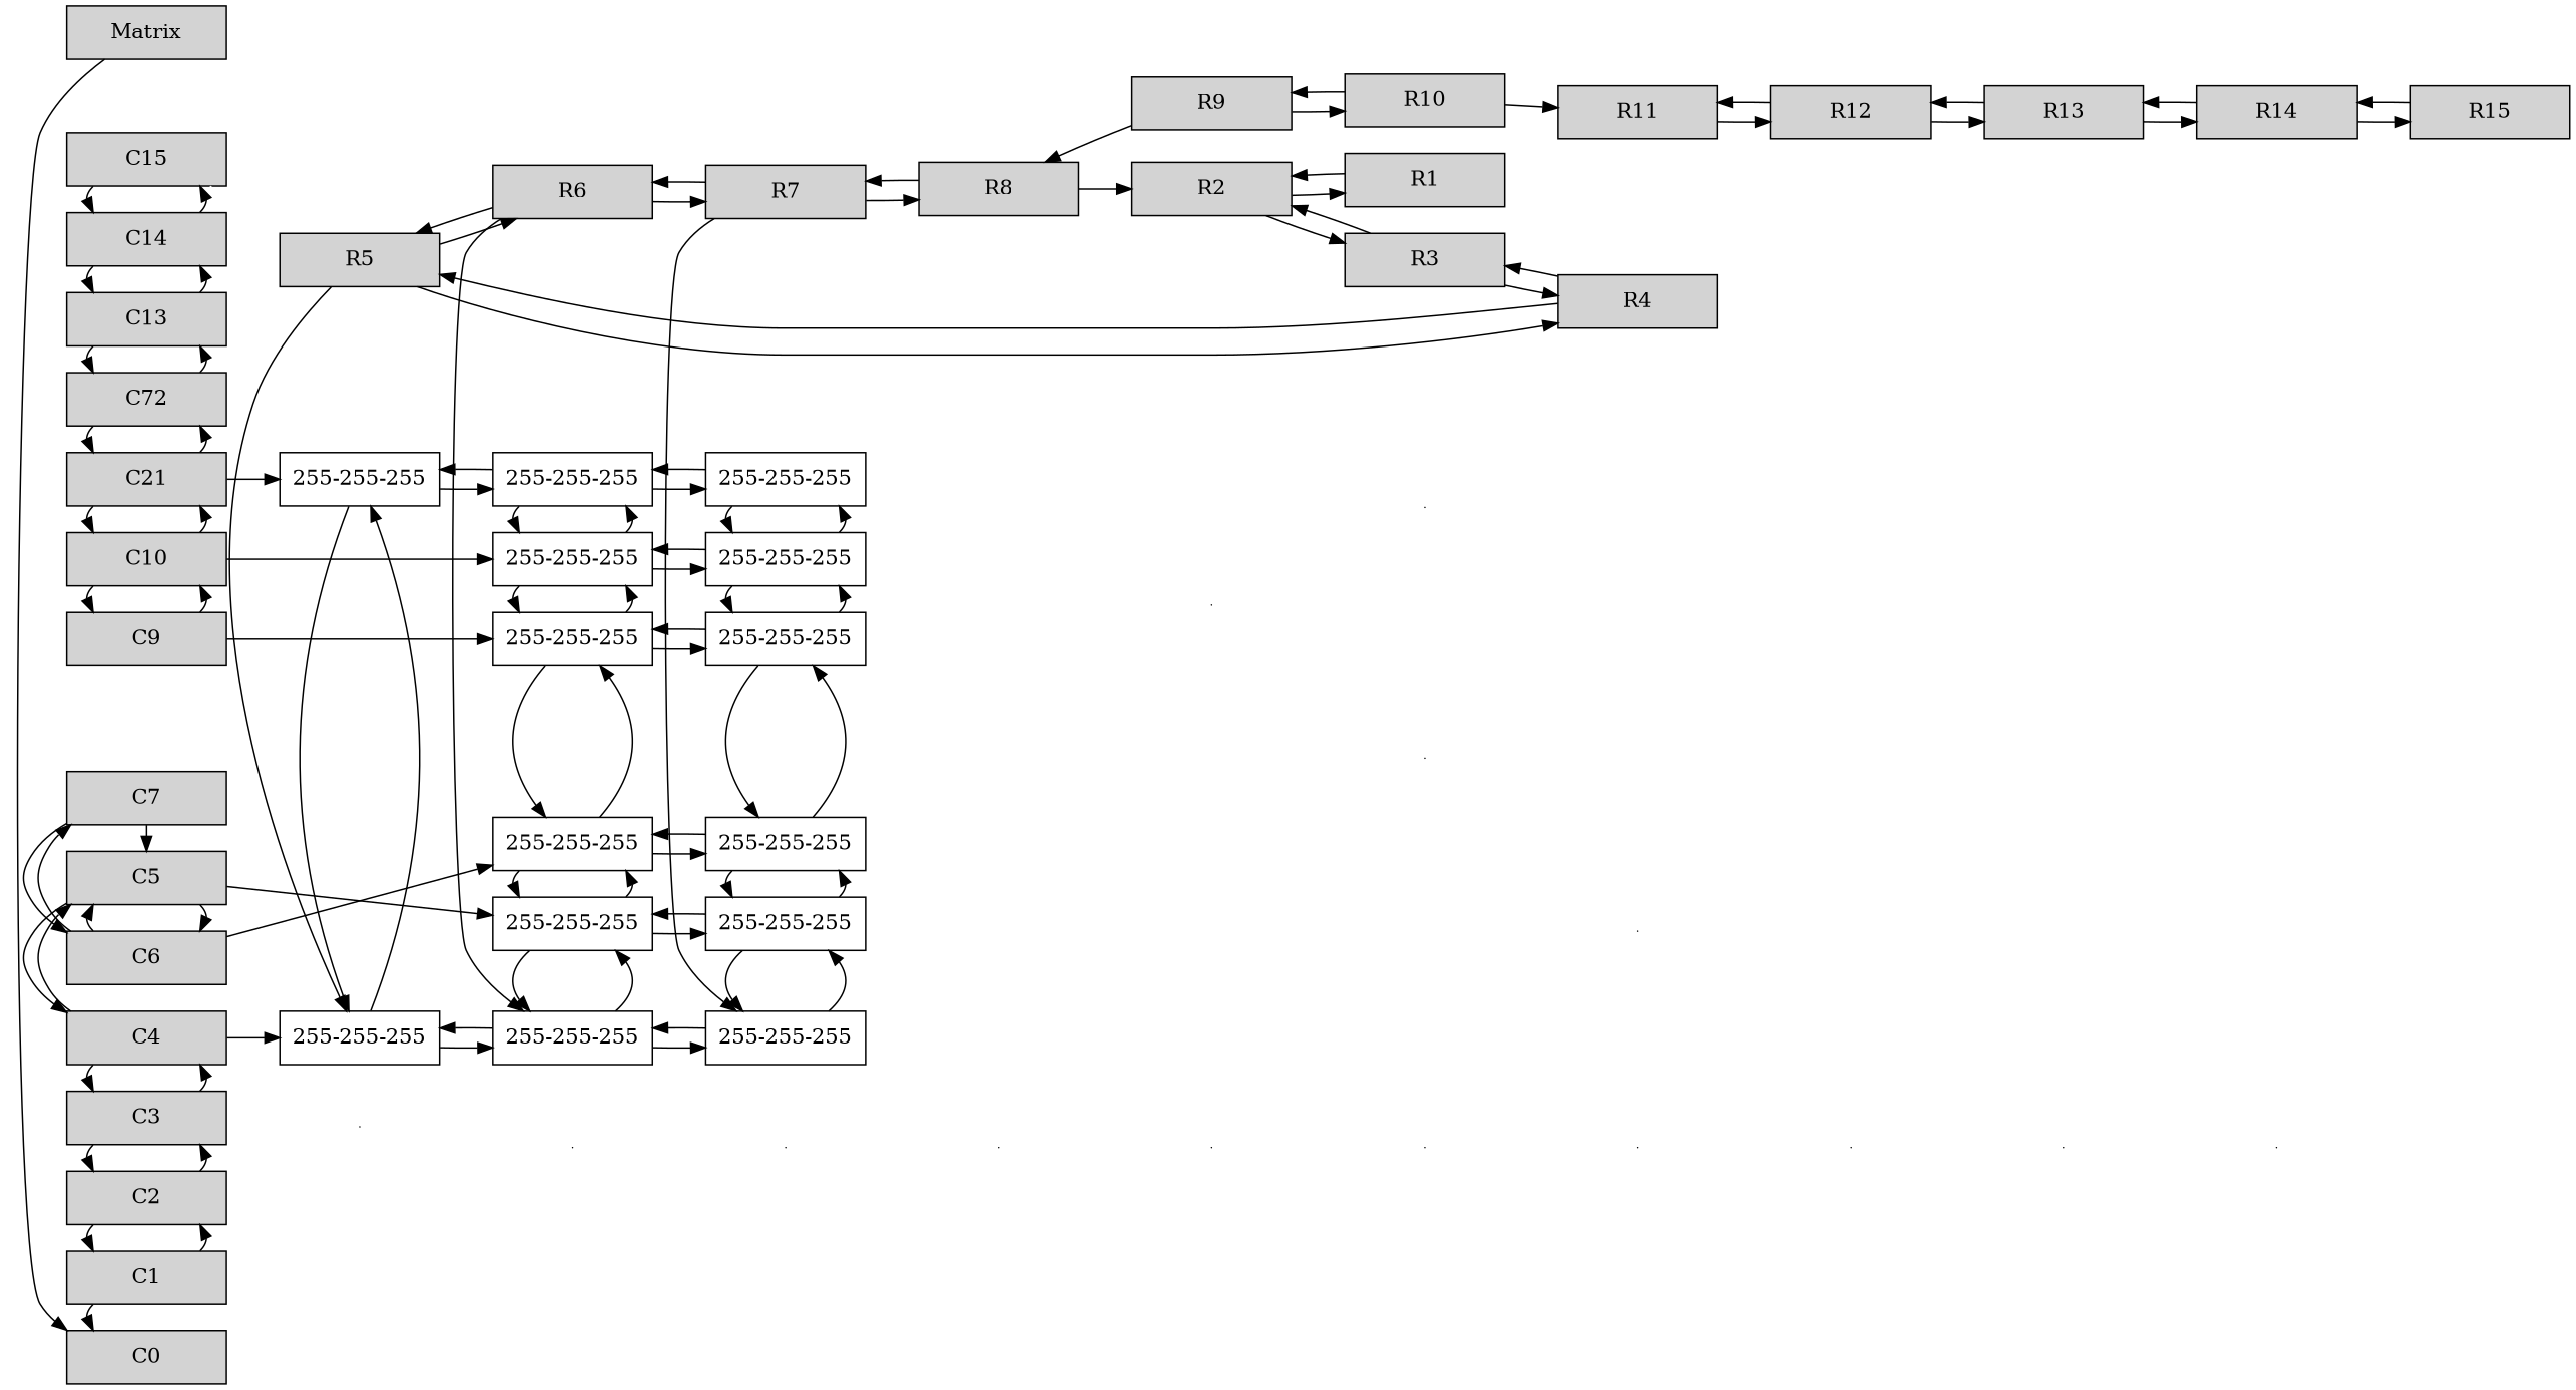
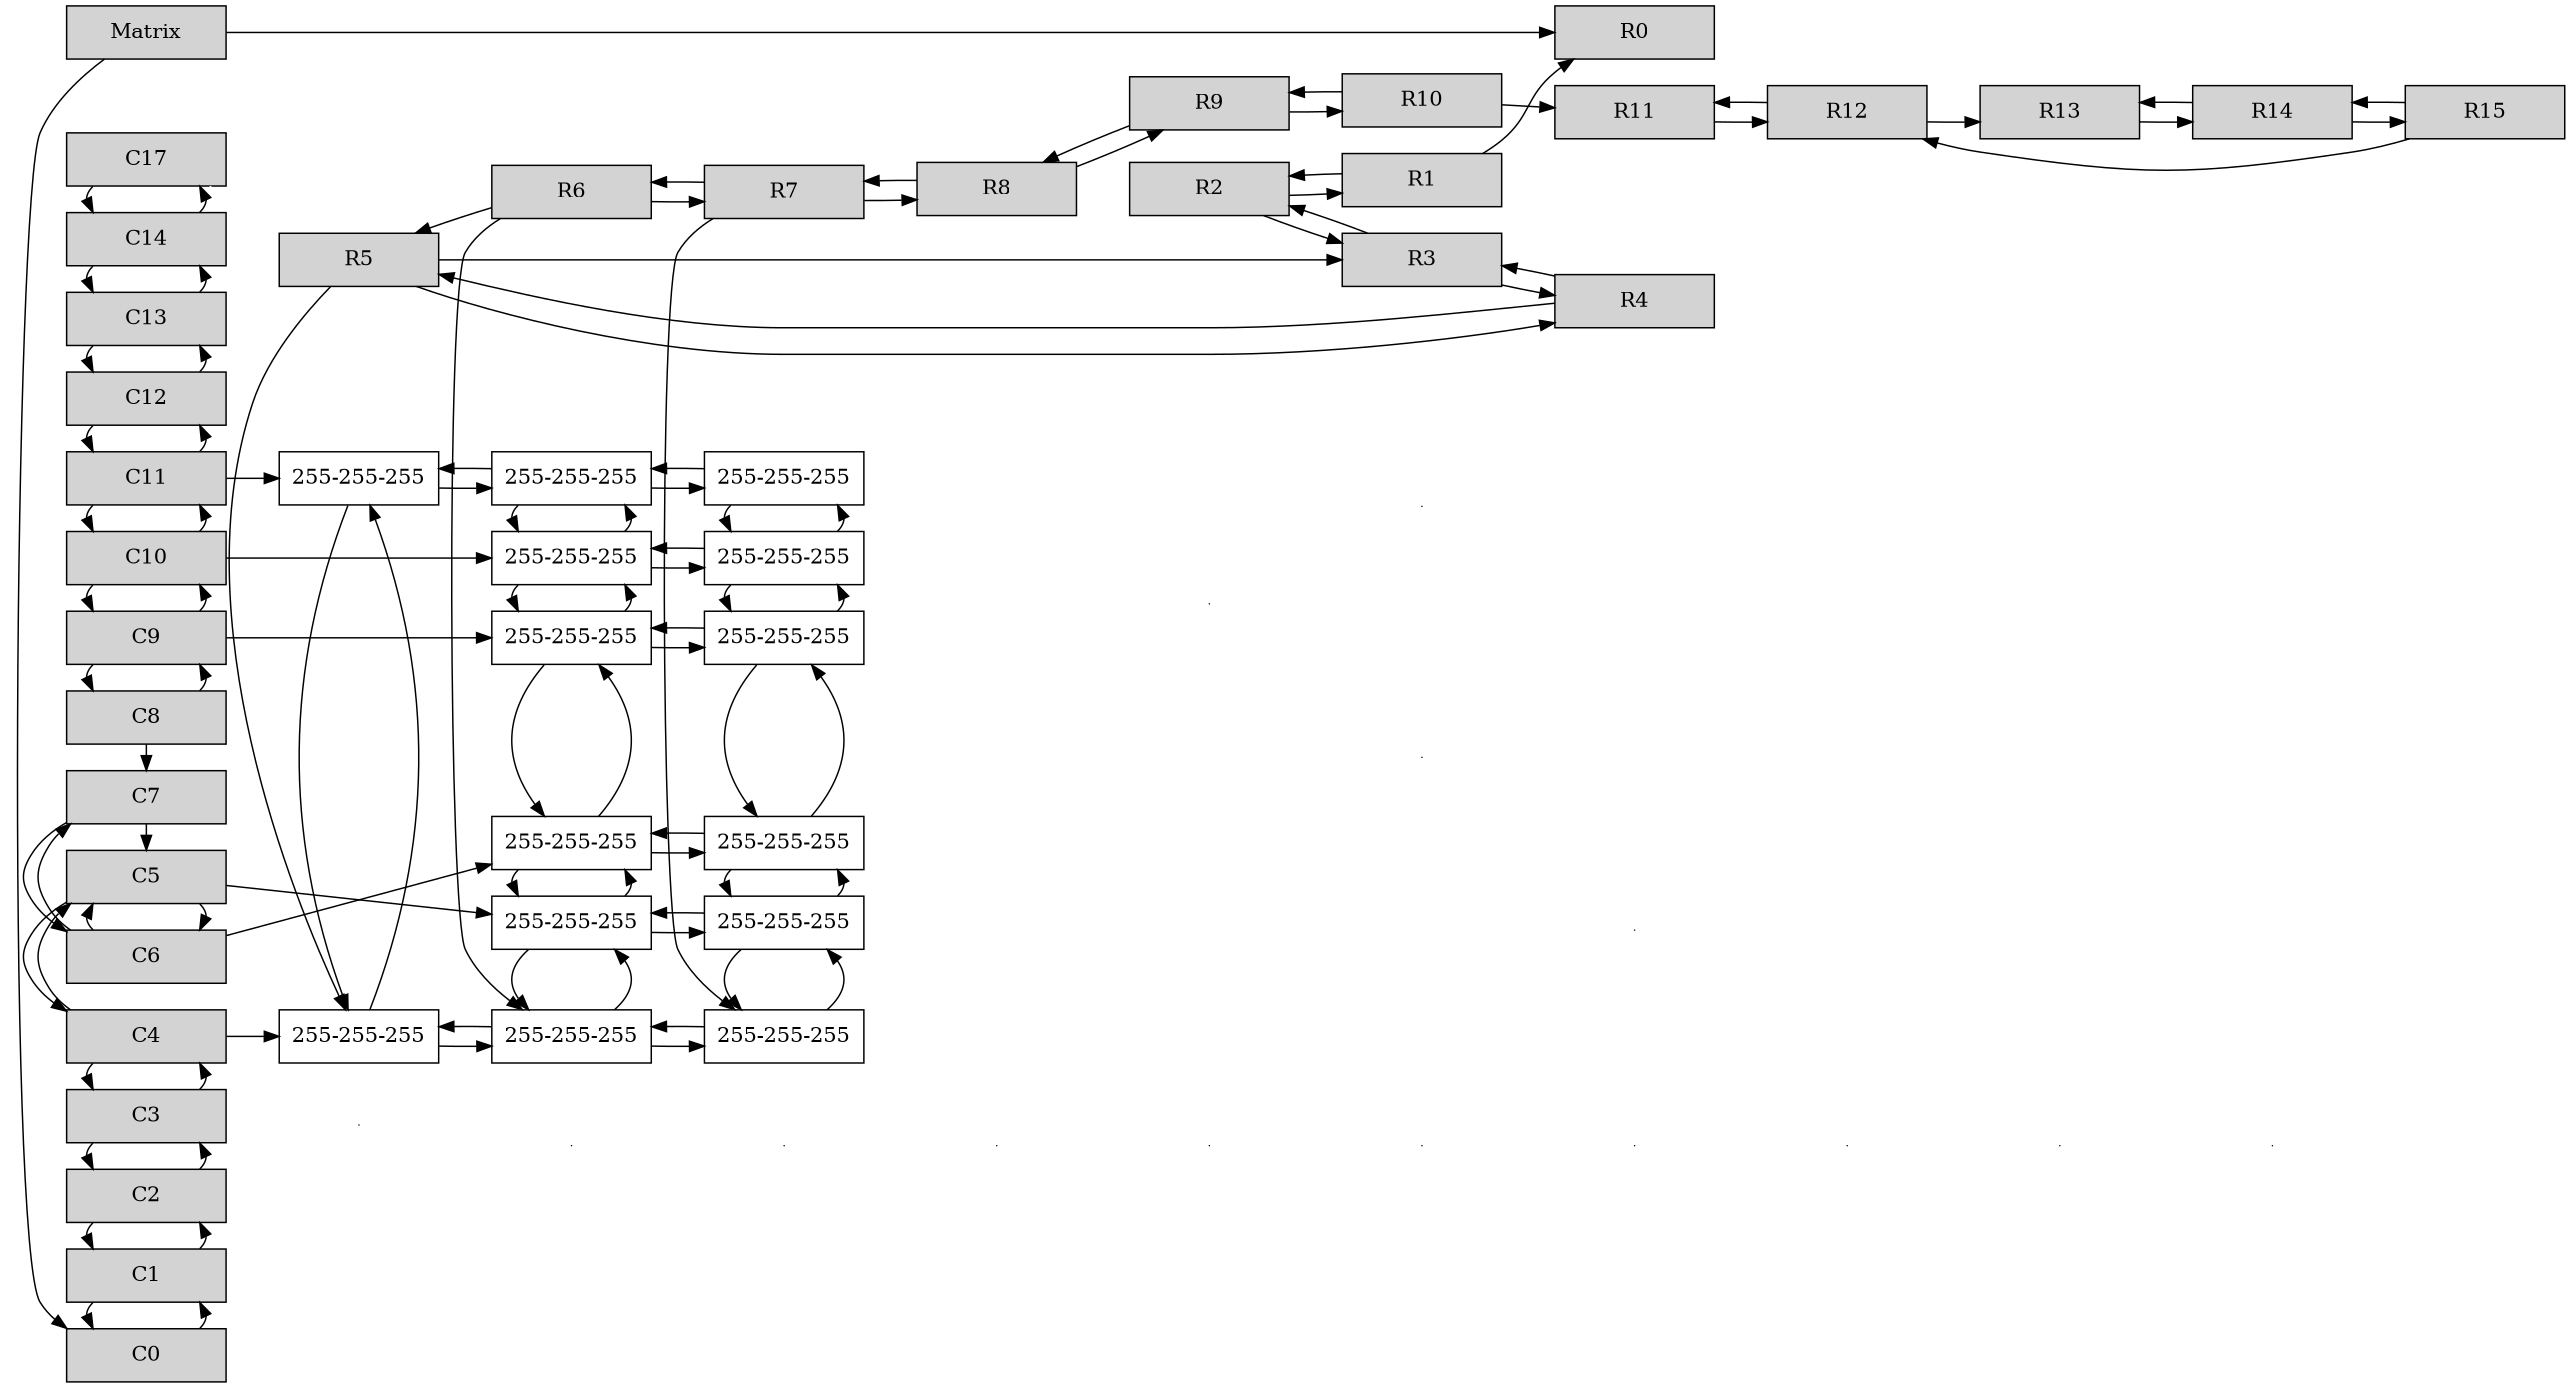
  digraph {
    rankdir=LR
    node [group=1 shape=box style=filled]
    n1 [label=Matrix width=1.5]
    n2 [group=2 label=C0 width=1.5]
    n3 [group=3 label=C1 width=1.5]
    n4 [group=4 label=C2 width=1.5]
    n5 [group=5 label=C3 width=1.5]
    n6 [group=6 label=C4 width=1.5]
    n7 [group=7 label=C5 width=1.5]
    n8 [group=8 label=C6 width=1.5]
    n9 [group=9 label=C7 width=1.5]
+   n10 [group=10 label=C8 width=1.5]
    n11 [group=11 label=C9 width=1.5]
    n12 [group=12 label=C10 width=1.5]
-   n13 [group=13 label=C21 width=1.5]
-   n14 [group=14 label=C72 width=1.5]
+   n13 [group=13 label=C11 width=1.5]
+   n14 [group=14 label=C12 width=1.5]
    n15 [group=15 label=C13 width=1.5]
    n16 [group=16 label=C14 width=1.5]
-   n17 [group=17 label=C15 width=1.5]
+   n17 [group=17 label=C17 width=1.5]
    n18 [label=R5 width=1.5]
    n19 [group=6 label="255-255-255" width=1.5 style=""]
    n20 [group=13 label="255-255-255" width=1.5 style=""]
    n21 [label=R6 width=1.5]
    n22 [group=6 label="255-255-255" width=1.5 style=""]
    n23 [group=7 label="255-255-255" width=1.5 style=""]
    n24 [group=8 label="255-255-255" width=1.5 style=""]
    n25 [group=11 label="255-255-255" width=1.5 style=""]
    n26 [group=12 label="255-255-255" width=1.5 style=""]
    n27 [group=13 label="255-255-255" width=1.5 style=""]
    n28 [label=R7 width=1.5]
    n29 [group=6 label="255-255-255" width=1.5 style=""]
    n30 [group=7 label="255-255-255" width=1.5 style=""]
    n31 [group=8 label="255-255-255" width=1.5 style=""]
    n32 [group=11 label="255-255-255" width=1.5 style=""]
    n33 [group=12 label="255-255-255" width=1.5 style=""]
    n34 [group=13 label="255-255-255" width=1.5 style=""]
    e0 [shape=point width=0 group="" style=""]
    n36 [label=R1 width=1.5]
    e1 [shape=point width=0 group="" style=""]
    n38 [label=R2 width=1.5]
    e2 [shape=point width=0 group="" style=""]
    n40 [label=R3 width=1.5]
    e3 [shape=point width=0 group="" style=""]
    n42 [label=R4 width=1.5]
    e4 [shape=point width=0 group="" style=""]
    e5 [shape=point width=0 group="" style=""]
    e6 [shape=point width=0 group="" style=""]
    e7 [shape=point width=0 group="" style=""]
    n47 [label=R8 width=1.5]
    e8 [shape=point width=0 group="" style=""]
    n49 [label=R9 width=1.5]
    e9 [shape=point width=0 group="" style=""]
    n51 [label=R10 width=1.5]
    e10 [shape=point width=0 group="" style=""]
    n53 [label=R11 width=1.5]
    e11 [shape=point width=0 group="" style=""]
    n55 [label=R12 width=1.5]
    e12 [shape=point width=0 group="" style=""]
    n57 [label=R13 width=1.5]
    e13 [shape=point width=0 group="" style=""]
    n59 [label=R14 width=1.5]
+   n60 [label=R0 width=1.5]
    n61 [label=R15 width=1.5]
    subgraph sub_1 {
      rank=same
      n1
      n2
      n3
      n4
      n5
      n6
      n7
      n8
      n9
+     n10
      n11
      n12
      n13
      n14
      n15
      n16
      n17
    }
    subgraph sub_2 {
      rank=same
      n18
      n19
      n20
    }
    subgraph sub_3 {
      rank=same
      n21
      n22
      n23
      n24
      n25
      n26
      n27
    }
    subgraph sub_4 {
      rank=same
      n28
      n29
      n30
      n31
      n32
      n33
      n34
    }
    subgraph sub_5 {
      rank=same
      e0
      n36
    }
    subgraph sub_6 {
      rank=same
      e1
      n38
    }
    subgraph sub_7 {
      rank=same
      e2
      n40
    }
    subgraph sub_8 {
      rank=same
      e3
      n42
    }
    subgraph sub_9 {
      rank=same
      n18
      e4
    }
    subgraph sub_10 {
      rank=same
      n21
      e5
    }
    subgraph sub_11 {
      rank=same
      n28
      e6
    }
    subgraph sub_12 {
      rank=same
      e7
      n47
    }
    subgraph sub_13 {
      rank=same
      e8
      n49
    }
    subgraph sub_14 {
      rank=same
      e9
      n51
    }
    subgraph sub_15 {
      rank=same
      e10
      n53
    }
    subgraph sub_16 {
      rank=same
      e11
      n55
    }
    subgraph sub_17 {
      rank=same
      e12
      n57
    }
    subgraph sub_18 {
      rank=same
      e13
      n59
    }
    n1 -> n2
+   n1 -> n60
+   n2 -> n3
    n3 -> n2
    n3 -> n4
    n4 -> n3
    n4 -> n5
    n5 -> n4
    n5 -> n6
    n6 -> n5
    n6 -> n7
    n6 -> n19
    n7 -> n6
    n7 -> n8
    n7 -> n23
    n8 -> n7
    n8 -> n9
    n8 -> n24
    n9 -> n7
    n9 -> n8
+   n10 -> n9
+   n10 -> n11
+   n11 -> n10
    n11 -> n12
    n11 -> n25
    n12 -> n11
    n12 -> n13
    n12 -> n26
    n13 -> n12
    n13 -> n14
    n13 -> n20
    n14 -> n13
    n14 -> n15
    n15 -> n14
    n15 -> n16
    n16 -> n15
    n16 -> n17
    n17 -> n16
    n17 -> e0 [color=white dir=none]
    n18 -> n19
-   n18 -> n21
+   n18 -> n40
    n18 -> n42
    n19 -> n20
    n19 -> n22
    n20 -> n19
    n20 -> n27
    n21 -> n18
    n21 -> n22
    n21 -> n28
    n22 -> n19
    n22 -> n23
    n22 -> n29
    n23 -> n22
    n23 -> n24
    n23 -> n30
    n24 -> n23
    n24 -> n25
    n24 -> n31
    n25 -> n24
    n25 -> n26
    n25 -> n32
    n26 -> n25
    n26 -> n27
    n26 -> n33
    n27 -> n20
    n27 -> n26
    n27 -> n34
    n28 -> n21
    n28 -> n29
    n28 -> n47
    n29 -> n22
    n29 -> n30
    n30 -> n23
    n30 -> n29
    n30 -> n31
    n31 -> n24
    n31 -> n30
    n31 -> n32
    n32 -> n25
    n32 -> n31
    n32 -> n33
    n33 -> n26
    n33 -> n32
    n33 -> n34
    n34 -> n27
    n34 -> n33
    e0 -> e1 [color=white dir=none]
    n36 -> n38
+   n36 -> n60
    e1 -> e2 [color=white dir=none]
    n38 -> n36
    n38 -> n40
    e2 -> e3 [color=white dir=none]
    n40 -> n38
    n40 -> n42
    e3 -> e4 [color=white dir=none]
    n42 -> n18
    n42 -> n40
    e4 -> e5 [color=white dir=none]
    e5 -> e6 [color=white dir=none]
    e6 -> e7 [color=white dir=none]
    e7 -> e8 [color=white dir=none]
    n47 -> n28
-   n47 -> n38
+   n47 -> n49
    e8 -> e9 [color=white dir=none]
    n49 -> n47
    n49 -> n51
    e9 -> e10 [color=white dir=none]
    n51 -> n49
    n51 -> n53
    e10 -> e11 [color=white dir=none]
    n53 -> n55
    e11 -> e12 [color=white dir=none]
    n55 -> n53
    n55 -> n57
    e12 -> e13 [color=white dir=none]
-   n57 -> n55
+   n61 -> n55
    n57 -> n59
    n59 -> n57
    n59 -> n61
    n61 -> n59
  }
